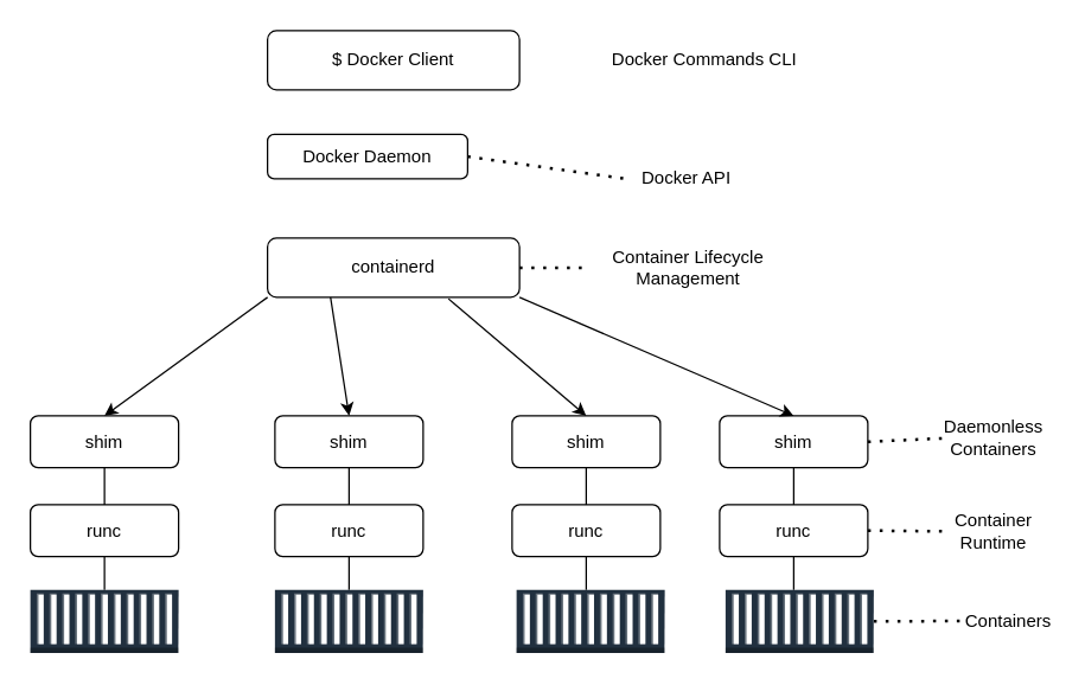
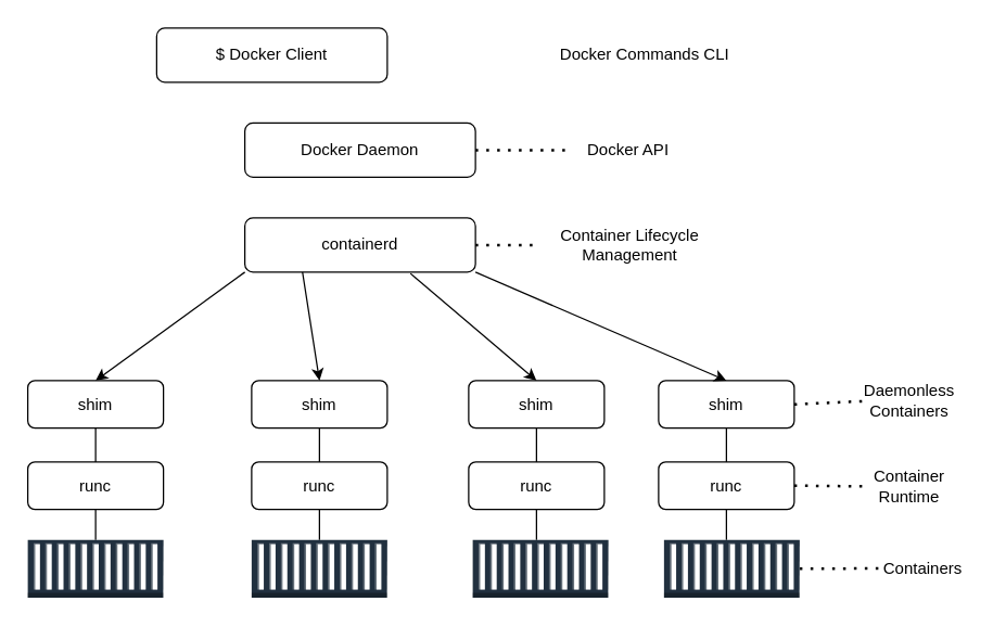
  <mxCell id="0" />
  <mxCell id="1" parent="0" />
- <mxCell id="2" value="$ Docker Client" style="rounded=1;whiteSpace=wrap;html=1;" parent="1" vertex="1"><mxGeometry x="180" y="20" width="170" height="40" as="geometry" /></mxCell>
- <mxCell id="3" value="Docker Daemon" style="rounded=1;whiteSpace=wrap;html=1;" parent="1" vertex="1"><mxGeometry x="180" y="90" width="135" height="30" as="geometry" /></mxCell>
+ <mxCell id="2" value="$ Docker Client" style="rounded=1;whiteSpace=wrap;html=1;" parent="1" vertex="1"><mxGeometry x="115" y="20" width="170" height="40" as="geometry" /></mxCell>
+ <mxCell id="3" value="Docker Daemon" style="rounded=1;whiteSpace=wrap;html=1;" parent="1" vertex="1"><mxGeometry x="180" y="90" width="170" height="40" as="geometry" /></mxCell>
  <mxCell id="4" value="containerd" style="rounded=1;whiteSpace=wrap;html=1;" parent="1" vertex="1"><mxGeometry x="180" y="160" width="170" height="40" as="geometry" /></mxCell>
  <mxCell id="5" value="shim" style="rounded=1;whiteSpace=wrap;html=1;" parent="1" vertex="1"><mxGeometry x="20" y="280" width="100" height="35" as="geometry" /></mxCell>
  <mxCell id="6" style="edgeStyle=orthogonalEdgeStyle;rounded=0;orthogonalLoop=1;jettySize=auto;html=1;exitX=0.5;exitY=1;exitDx=0;exitDy=0;endArrow=none;endFill=0;" edge="1" parent="1" source="7"><mxGeometry relative="1" as="geometry"><mxPoint x="70" y="397.5" as="targetPoint" /></mxGeometry></mxCell>
  <mxCell id="7" value="runc" style="rounded=1;whiteSpace=wrap;html=1;" parent="1" vertex="1"><mxGeometry x="20" y="340" width="100" height="35" as="geometry" /></mxCell>
  <mxCell id="8" style="edgeStyle=orthogonalEdgeStyle;rounded=0;orthogonalLoop=1;jettySize=auto;html=1;exitX=0.5;exitY=1;exitDx=0;exitDy=0;entryX=0.5;entryY=0;entryDx=0;entryDy=0;endArrow=none;endFill=0;" edge="1" parent="1" source="9" target="11"><mxGeometry relative="1" as="geometry" /></mxCell>
  <mxCell id="9" value="shim" style="rounded=1;whiteSpace=wrap;html=1;" parent="1" vertex="1"><mxGeometry x="185" y="280" width="100" height="35" as="geometry" /></mxCell>
  <mxCell id="10" style="edgeStyle=orthogonalEdgeStyle;rounded=0;orthogonalLoop=1;jettySize=auto;html=1;exitX=0.5;exitY=1;exitDx=0;exitDy=0;endArrow=none;endFill=0;" edge="1" parent="1" source="11"><mxGeometry relative="1" as="geometry"><mxPoint x="235" y="397.5" as="targetPoint" /></mxGeometry></mxCell>
  <mxCell id="11" value="runc" style="rounded=1;whiteSpace=wrap;html=1;" parent="1" vertex="1"><mxGeometry x="185" y="340" width="100" height="35" as="geometry" /></mxCell>
  <mxCell id="12" style="edgeStyle=orthogonalEdgeStyle;rounded=0;orthogonalLoop=1;jettySize=auto;html=1;exitX=0.5;exitY=1;exitDx=0;exitDy=0;entryX=0.5;entryY=0;entryDx=0;entryDy=0;endArrow=none;endFill=0;" edge="1" parent="1" source="13" target="15"><mxGeometry relative="1" as="geometry" /></mxCell>
  <mxCell id="13" value="shim" style="rounded=1;whiteSpace=wrap;html=1;" parent="1" vertex="1"><mxGeometry x="345" y="280" width="100" height="35" as="geometry" /></mxCell>
  <mxCell id="14" style="edgeStyle=orthogonalEdgeStyle;rounded=0;orthogonalLoop=1;jettySize=auto;html=1;exitX=0.5;exitY=1;exitDx=0;exitDy=0;endArrow=none;endFill=0;" edge="1" parent="1" source="15"><mxGeometry relative="1" as="geometry"><mxPoint x="395" y="397.5" as="targetPoint" /></mxGeometry></mxCell>
  <mxCell id="15" value="runc" style="rounded=1;whiteSpace=wrap;html=1;" parent="1" vertex="1"><mxGeometry x="345" y="340" width="100" height="35" as="geometry" /></mxCell>
  <mxCell id="16" style="edgeStyle=orthogonalEdgeStyle;rounded=0;orthogonalLoop=1;jettySize=auto;html=1;exitX=0.5;exitY=1;exitDx=0;exitDy=0;entryX=0.5;entryY=0;entryDx=0;entryDy=0;endArrow=none;endFill=0;" edge="1" parent="1" source="17" target="19"><mxGeometry relative="1" as="geometry" /></mxCell>
  <mxCell id="17" value="shim" style="rounded=1;whiteSpace=wrap;html=1;" parent="1" vertex="1"><mxGeometry x="485" y="280" width="100" height="35" as="geometry" /></mxCell>
  <mxCell id="18" style="edgeStyle=orthogonalEdgeStyle;rounded=0;orthogonalLoop=1;jettySize=auto;html=1;exitX=0.5;exitY=1;exitDx=0;exitDy=0;endArrow=none;endFill=0;" edge="1" parent="1" source="19"><mxGeometry relative="1" as="geometry"><mxPoint x="535" y="397.5" as="targetPoint" /></mxGeometry></mxCell>
  <mxCell id="19" value="runc" style="rounded=1;whiteSpace=wrap;html=1;" parent="1" vertex="1"><mxGeometry x="485" y="340" width="100" height="35" as="geometry" /></mxCell>
  <mxCell id="20" value="" style="endArrow=classic;html=1;rounded=0;exitX=0;exitY=1;exitDx=0;exitDy=0;entryX=0.5;entryY=0;entryDx=0;entryDy=0;" parent="1" source="4" target="5" edge="1"><mxGeometry width="50" height="50" relative="1" as="geometry"><mxPoint x="320" y="270" as="sourcePoint" /><mxPoint x="370" y="220" as="targetPoint" /></mxGeometry></mxCell>
  <mxCell id="21" value="" style="endArrow=classic;html=1;rounded=0;exitX=0.25;exitY=1;exitDx=0;exitDy=0;entryX=0.5;entryY=0;entryDx=0;entryDy=0;" parent="1" source="4" target="9" edge="1"><mxGeometry width="50" height="50" relative="1" as="geometry"><mxPoint x="320" y="270" as="sourcePoint" /><mxPoint x="370" y="220" as="targetPoint" /></mxGeometry></mxCell>
  <mxCell id="22" value="" style="endArrow=classic;html=1;rounded=0;exitX=0.718;exitY=1.025;exitDx=0;exitDy=0;exitPerimeter=0;entryX=0.5;entryY=0;entryDx=0;entryDy=0;" parent="1" source="4" target="13" edge="1"><mxGeometry width="50" height="50" relative="1" as="geometry"><mxPoint x="320" y="270" as="sourcePoint" /><mxPoint x="370" y="220" as="targetPoint" /></mxGeometry></mxCell>
  <mxCell id="23" value="" style="endArrow=classic;html=1;rounded=0;exitX=1;exitY=1;exitDx=0;exitDy=0;entryX=0.5;entryY=0;entryDx=0;entryDy=0;" parent="1" source="4" target="17" edge="1"><mxGeometry width="50" height="50" relative="1" as="geometry"><mxPoint x="320" y="270" as="sourcePoint" /><mxPoint x="370" y="220" as="targetPoint" /></mxGeometry></mxCell>
  <mxCell id="24" value="Docker Commands CLI" style="text;html=1;align=center;verticalAlign=middle;whiteSpace=wrap;rounded=0;" parent="1" vertex="1"><mxGeometry x="410" y="25" width="130" height="30" as="geometry" /></mxCell>
- <mxCell id="25" value="Docker API&amp;nbsp;" style="text;html=1;align=center;verticalAlign=middle;whiteSpace=wrap;rounded=0;" parent="1" vertex="1"><mxGeometry x="421.5" y="105" width="85" height="30" as="geometry" /></mxCell>
+ <mxCell id="25" value="Docker API&amp;nbsp;" style="text;html=1;align=center;verticalAlign=middle;whiteSpace=wrap;rounded=0;" parent="1" vertex="1"><mxGeometry x="421.5" y="95" width="85" height="30" as="geometry" /></mxCell>
  <mxCell id="26" value="Container Lifecycle Management" style="text;html=1;align=center;verticalAlign=middle;whiteSpace=wrap;rounded=0;" parent="1" vertex="1"><mxGeometry x="398" y="165" width="132" height="30" as="geometry" /></mxCell>
  <mxCell id="27" value="Daemonless Containers" style="text;html=1;align=center;verticalAlign=middle;whiteSpace=wrap;rounded=0;" parent="1" vertex="1"><mxGeometry x="640" y="280" width="60" height="30" as="geometry" /></mxCell>
  <mxCell id="28" value="Container Runtime" style="text;html=1;align=center;verticalAlign=middle;whiteSpace=wrap;rounded=0;" parent="1" vertex="1"><mxGeometry x="640" y="343" width="60" height="30" as="geometry" /></mxCell>
  <mxCell id="29" value="Containers" style="text;html=1;align=center;verticalAlign=middle;whiteSpace=wrap;rounded=0;" parent="1" vertex="1"><mxGeometry x="650" y="403.5" width="60" height="30" as="geometry" /></mxCell>
  <mxCell id="30" value="" style="endArrow=none;dashed=1;html=1;dashPattern=1 3;strokeWidth=2;rounded=0;exitX=1;exitY=0.5;exitDx=0;exitDy=0;entryX=0;entryY=0.5;entryDx=0;entryDy=0;" parent="1" source="3" target="25" edge="1"><mxGeometry width="50" height="50" relative="1" as="geometry"><mxPoint x="360" y="50" as="sourcePoint" /><mxPoint x="420" y="50" as="targetPoint" /></mxGeometry></mxCell>
  <mxCell id="31" value="" style="endArrow=none;dashed=1;html=1;dashPattern=1 3;strokeWidth=2;rounded=0;exitX=1;exitY=0.5;exitDx=0;exitDy=0;" parent="1" source="4" target="26" edge="1"><mxGeometry width="50" height="50" relative="1" as="geometry"><mxPoint x="360" y="120" as="sourcePoint" /><mxPoint x="432" y="120" as="targetPoint" /></mxGeometry></mxCell>
  <mxCell id="32" value="" style="endArrow=none;dashed=1;html=1;dashPattern=1 3;strokeWidth=2;rounded=0;exitX=1;exitY=0.5;exitDx=0;exitDy=0;entryX=0;entryY=0.5;entryDx=0;entryDy=0;" parent="1" source="17" target="27" edge="1"><mxGeometry width="50" height="50" relative="1" as="geometry"><mxPoint x="360" y="190" as="sourcePoint" /><mxPoint x="408" y="190" as="targetPoint" /></mxGeometry></mxCell>
  <mxCell id="33" value="" style="endArrow=none;dashed=1;html=1;dashPattern=1 3;strokeWidth=2;rounded=0;exitX=1;exitY=0.5;exitDx=0;exitDy=0;entryX=0;entryY=0.5;entryDx=0;entryDy=0;" parent="1" source="19" target="28" edge="1"><mxGeometry width="50" height="50" relative="1" as="geometry"><mxPoint x="595" y="308" as="sourcePoint" /><mxPoint x="650" y="305" as="targetPoint" /></mxGeometry></mxCell>
  <mxCell id="34" value="" style="endArrow=none;dashed=1;html=1;dashPattern=1 3;strokeWidth=2;rounded=0;entryX=0;entryY=0.5;entryDx=0;entryDy=0;exitX=1;exitY=0.5;exitDx=0;exitDy=0;exitPerimeter=0;" parent="1" source="39" target="29" edge="1"><mxGeometry width="50" height="50" relative="1" as="geometry"><mxPoint x="590" y="452.762" as="sourcePoint" /><mxPoint x="650" y="368" as="targetPoint" /></mxGeometry></mxCell>
  <mxCell id="35" value="" style="endArrow=none;html=1;rounded=0;exitX=0.5;exitY=1;exitDx=0;exitDy=0;" edge="1" parent="1" source="5" target="7"><mxGeometry width="50" height="50" relative="1" as="geometry"><mxPoint x="320" y="300" as="sourcePoint" /><mxPoint x="370" y="250" as="targetPoint" /></mxGeometry></mxCell>
  <mxCell id="36" value="" style="outlineConnect=0;dashed=0;verticalLabelPosition=bottom;verticalAlign=top;align=center;html=1;shape=mxgraph.aws3.ec2_compute_container;fillColor=#21303f;gradientColor=none;" vertex="1" parent="1"><mxGeometry x="20" y="397.5" width="100" height="42.5" as="geometry" /></mxCell>
  <mxCell id="37" value="" style="outlineConnect=0;dashed=0;verticalLabelPosition=bottom;verticalAlign=top;align=center;html=1;shape=mxgraph.aws3.ec2_compute_container;fillColor=#21303f;gradientColor=none;" vertex="1" parent="1"><mxGeometry x="185" y="397.5" width="100" height="42.5" as="geometry" /></mxCell>
  <mxCell id="38" value="" style="outlineConnect=0;dashed=0;verticalLabelPosition=bottom;verticalAlign=top;align=center;html=1;shape=mxgraph.aws3.ec2_compute_container;fillColor=#21303f;gradientColor=none;" vertex="1" parent="1"><mxGeometry x="348" y="397.5" width="100" height="42.5" as="geometry" /></mxCell>
  <mxCell id="39" value="" style="outlineConnect=0;dashed=0;verticalLabelPosition=bottom;verticalAlign=top;align=center;html=1;shape=mxgraph.aws3.ec2_compute_container;fillColor=#21303f;gradientColor=none;" vertex="1" parent="1"><mxGeometry x="489" y="397.5" width="100" height="42.5" as="geometry" /></mxCell>
